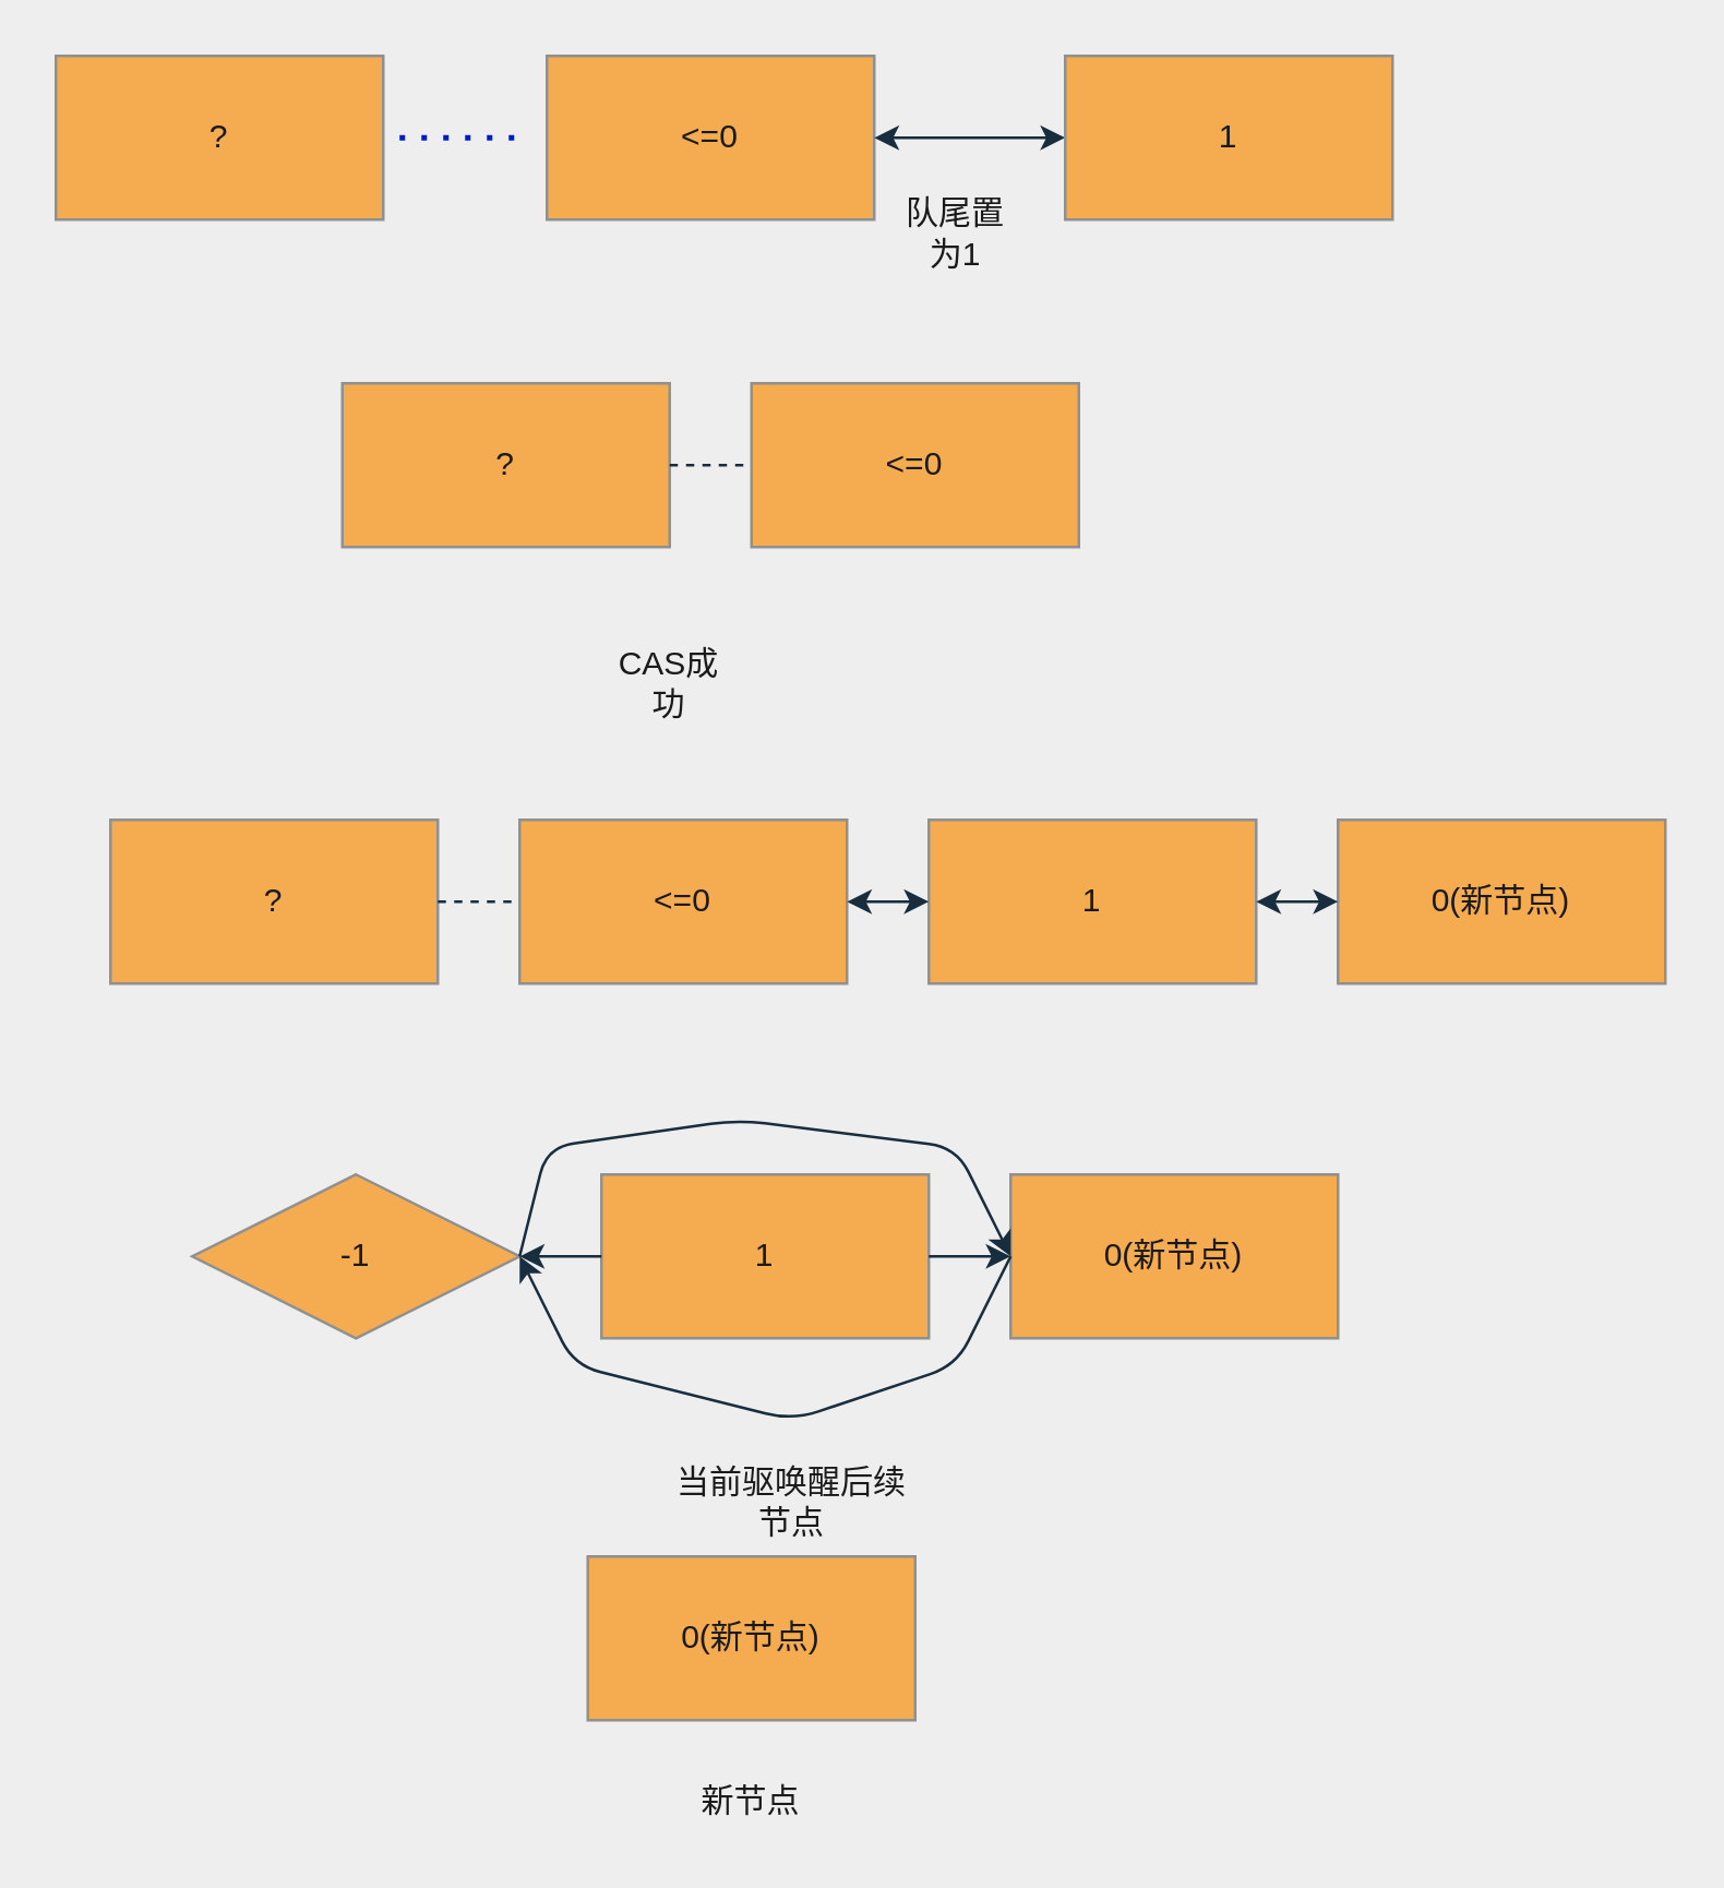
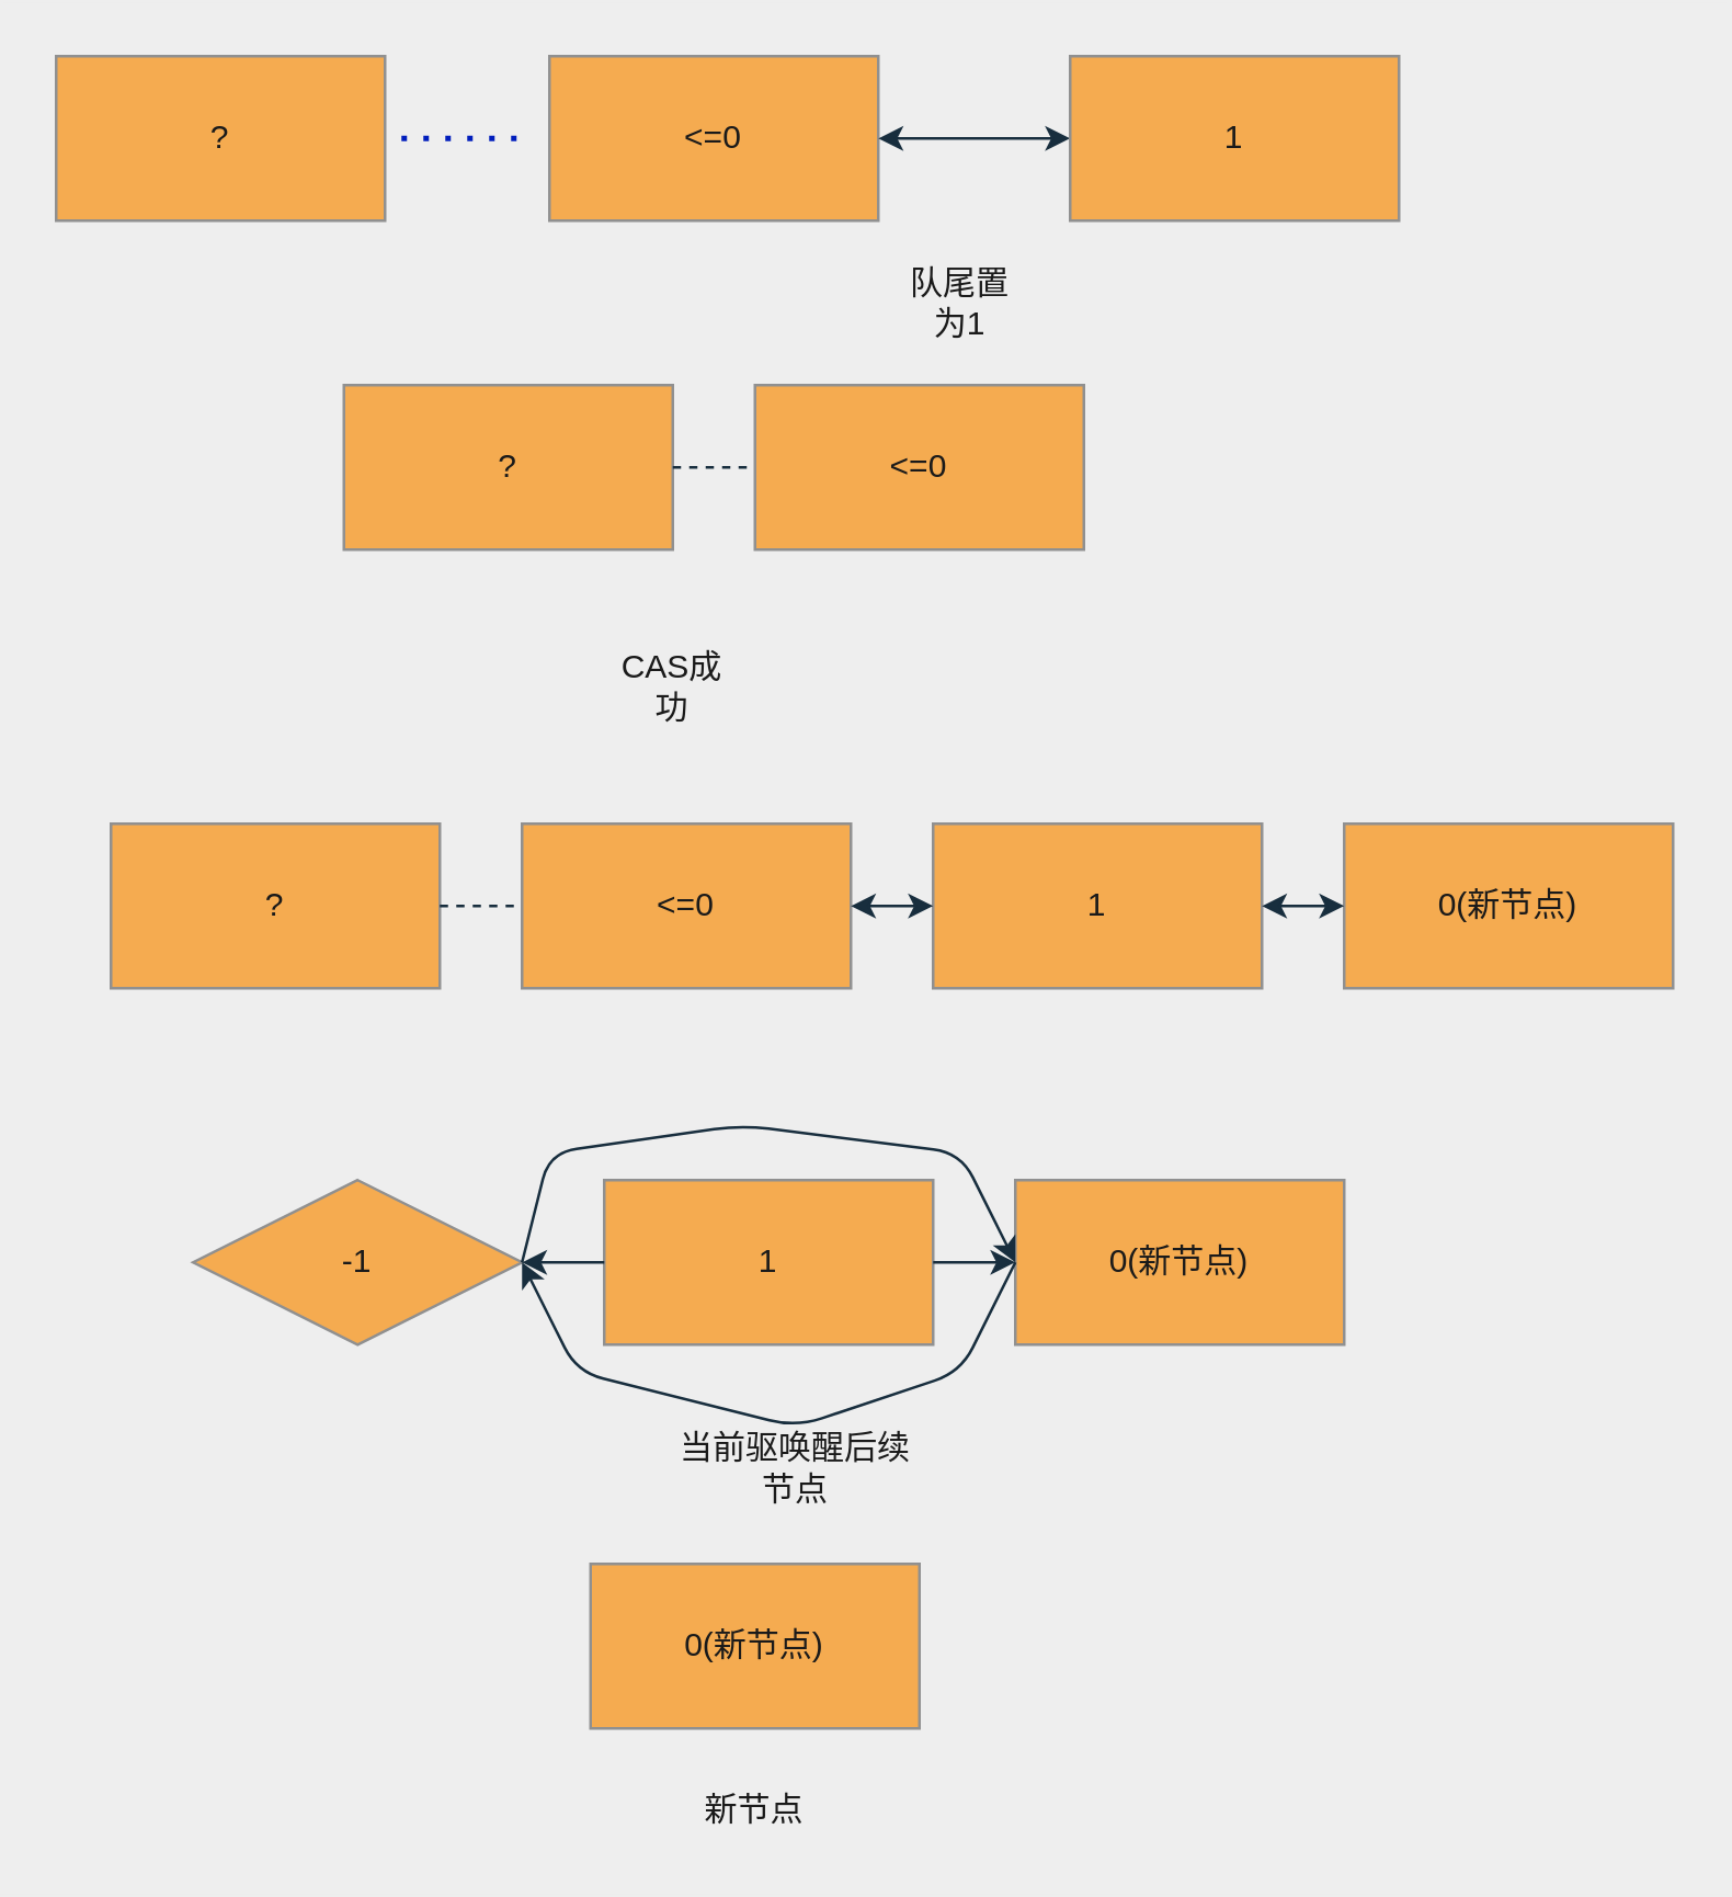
  <mxCell id="0" />
  <mxCell id="1" parent="0" />
  <mxCell id="2" value="&amp;lt;=0" style="rounded=0;whiteSpace=wrap;html=1;sketch=0;strokeColor=#909090;fillColor=#F5AB50;fontColor=#1A1A1A;" vertex="1" parent="1"><mxGeometry x="200" y="20" width="120" height="60" as="geometry" /></mxCell>
  <mxCell id="3" value="0(新节点)" style="rounded=0;whiteSpace=wrap;html=1;sketch=0;strokeColor=#909090;fillColor=#F5AB50;fontColor=#1A1A1A;" vertex="1" parent="1"><mxGeometry x="490" y="300" width="120" height="60" as="geometry" /></mxCell>
  <mxCell id="4" value="" style="endArrow=classic;startArrow=classic;html=1;strokeColor=#182E3E;fontColor=#1A1A1A;exitX=1;exitY=0.5;exitDx=0;exitDy=0;" edge="1" parent="1" source="2"><mxGeometry width="50" height="50" relative="1" as="geometry"><mxPoint x="340" y="100" as="sourcePoint" /><mxPoint x="390" y="50" as="targetPoint" /></mxGeometry></mxCell>
- <mxCell id="5" value="队尾置为1" style="text;html=1;strokeColor=none;fillColor=none;align=center;verticalAlign=middle;whiteSpace=wrap;rounded=0;sketch=0;fontColor=#1A1A1A;" vertex="1" parent="1"><mxGeometry x="330" y="75" width="40" height="20" as="geometry" /></mxCell>
+ <mxCell id="5" value="队尾置为1" style="text;html=1;strokeColor=none;fillColor=none;align=center;verticalAlign=middle;whiteSpace=wrap;rounded=0;sketch=0;fontColor=#1A1A1A;" vertex="1" parent="1"><mxGeometry x="330" y="100" width="40" height="20" as="geometry" /></mxCell>
  <mxCell id="6" value="&amp;lt;=0" style="rounded=0;whiteSpace=wrap;html=1;sketch=0;strokeColor=#909090;fillColor=#F5AB50;fontColor=#1A1A1A;" vertex="1" parent="1"><mxGeometry x="275" y="140" width="120" height="60" as="geometry" /></mxCell>
  <mxCell id="7" value="CAS成功" style="text;html=1;strokeColor=none;fillColor=none;align=center;verticalAlign=middle;whiteSpace=wrap;rounded=0;sketch=0;fontColor=#1A1A1A;" vertex="1" parent="1"><mxGeometry x="225" y="240" width="40" height="20" as="geometry" /></mxCell>
  <mxCell id="8" value="" style="endArrow=none;dashed=1;html=1;dashPattern=1 3;strokeWidth=2;fontColor=#1A1A1A;fillColor=#0050ef;strokeColor=#001DBC;" edge="1" parent="1"><mxGeometry width="50" height="50" relative="1" as="geometry"><mxPoint x="130" y="50" as="sourcePoint" /><mxPoint x="190" y="50" as="targetPoint" /></mxGeometry></mxCell>
  <mxCell id="9" value="?" style="rounded=0;whiteSpace=wrap;html=1;sketch=0;strokeColor=#909090;fillColor=#F5AB50;fontColor=#1A1A1A;" vertex="1" parent="1"><mxGeometry x="20" y="20" width="120" height="60" as="geometry" /></mxCell>
  <mxCell id="10" value="?" style="rounded=0;whiteSpace=wrap;html=1;sketch=0;strokeColor=#909090;fillColor=#F5AB50;fontColor=#1A1A1A;" vertex="1" parent="1"><mxGeometry x="125" y="140" width="120" height="60" as="geometry" /></mxCell>
  <mxCell id="11" value="" style="endArrow=none;dashed=1;html=1;strokeColor=#182E3E;fontColor=#1A1A1A;exitX=1;exitY=0.5;exitDx=0;exitDy=0;" edge="1" parent="1" source="10" target="6"><mxGeometry width="50" height="50" relative="1" as="geometry"><mxPoint x="225" y="340" as="sourcePoint" /><mxPoint x="275" y="290" as="targetPoint" /></mxGeometry></mxCell>
  <mxCell id="12" value="?" style="rounded=0;whiteSpace=wrap;html=1;sketch=0;strokeColor=#909090;fillColor=#F5AB50;fontColor=#1A1A1A;" vertex="1" parent="1"><mxGeometry x="40" y="300" width="120" height="60" as="geometry" /></mxCell>
  <mxCell id="13" value="" style="endArrow=none;dashed=1;html=1;strokeColor=#182E3E;fontColor=#1A1A1A;exitX=1;exitY=0.5;exitDx=0;exitDy=0;" edge="1" parent="1" source="12"><mxGeometry width="50" height="50" relative="1" as="geometry"><mxPoint x="230" y="370" as="sourcePoint" /><mxPoint x="190" y="330" as="targetPoint" /></mxGeometry></mxCell>
  <mxCell id="14" value="&amp;lt;=0" style="rounded=0;whiteSpace=wrap;html=1;sketch=0;strokeColor=#909090;fillColor=#F5AB50;fontColor=#1A1A1A;" vertex="1" parent="1"><mxGeometry x="190" y="300" width="120" height="60" as="geometry" /></mxCell>
  <mxCell id="15" value="1" style="rounded=0;whiteSpace=wrap;html=1;sketch=0;strokeColor=#909090;fillColor=#F5AB50;fontColor=#1A1A1A;" vertex="1" parent="1"><mxGeometry x="340" y="300" width="120" height="60" as="geometry" /></mxCell>
  <mxCell id="16" value="" style="endArrow=classic;startArrow=classic;html=1;strokeColor=#182E3E;fontColor=#1A1A1A;exitX=1;exitY=0.5;exitDx=0;exitDy=0;entryX=0;entryY=0.5;entryDx=0;entryDy=0;" edge="1" parent="1" source="14" target="15"><mxGeometry width="50" height="50" relative="1" as="geometry"><mxPoint x="130" y="270" as="sourcePoint" /><mxPoint x="180" y="220" as="targetPoint" /></mxGeometry></mxCell>
  <mxCell id="17" value="1" style="rounded=0;whiteSpace=wrap;html=1;sketch=0;strokeColor=#909090;fillColor=#F5AB50;fontColor=#1A1A1A;" vertex="1" parent="1"><mxGeometry x="390" y="20" width="120" height="60" as="geometry" /></mxCell>
  <mxCell id="18" value="" style="endArrow=classic;startArrow=classic;html=1;strokeColor=#182E3E;fontColor=#1A1A1A;exitX=1;exitY=0.5;exitDx=0;exitDy=0;entryX=0;entryY=0.5;entryDx=0;entryDy=0;" edge="1" parent="1" source="15" target="3"><mxGeometry width="50" height="50" relative="1" as="geometry"><mxPoint x="490" y="470" as="sourcePoint" /><mxPoint x="540" y="420" as="targetPoint" /></mxGeometry></mxCell>
  <mxCell id="19" value="0(新节点)" style="rounded=0;whiteSpace=wrap;html=1;sketch=0;strokeColor=#909090;fillColor=#F5AB50;fontColor=#1A1A1A;" vertex="1" parent="1"><mxGeometry x="370" y="430" width="120" height="60" as="geometry" /></mxCell>
  <mxCell id="20" value="-1" style="rhombus;whiteSpace=wrap;html=1;sketch=0;strokeColor=#909090;fillColor=#F5AB50;fontColor=#1A1A1A;" vertex="1" parent="1"><mxGeometry x="70" y="430" width="120" height="60" as="geometry" /></mxCell>
  <mxCell id="21" value="1" style="rounded=0;whiteSpace=wrap;html=1;sketch=0;strokeColor=#909090;fillColor=#F5AB50;fontColor=#1A1A1A;" vertex="1" parent="1"><mxGeometry x="220" y="430" width="120" height="60" as="geometry" /></mxCell>
  <mxCell id="22" value="" style="endArrow=classic;html=1;strokeColor=#182E3E;fontColor=#1A1A1A;exitX=1;exitY=0.5;exitDx=0;exitDy=0;entryX=0;entryY=0.5;entryDx=0;entryDy=0;" edge="1" parent="1" source="20" target="19"><mxGeometry width="50" height="50" relative="1" as="geometry"><mxPoint x="330" y="220" as="sourcePoint" /><mxPoint x="380" y="170" as="targetPoint" /><Array as="points"><mxPoint x="200" y="420" /><mxPoint x="270" y="410" /><mxPoint x="350" y="420" /></Array></mxGeometry></mxCell>
  <mxCell id="23" value="" style="endArrow=classic;html=1;strokeColor=#182E3E;fontColor=#1A1A1A;exitX=0;exitY=0.5;exitDx=0;exitDy=0;entryX=1;entryY=0.5;entryDx=0;entryDy=0;" edge="1" parent="1" source="21" target="20"><mxGeometry width="50" height="50" relative="1" as="geometry"><mxPoint x="330" y="220" as="sourcePoint" /><mxPoint x="380" y="170" as="targetPoint" /></mxGeometry></mxCell>
  <mxCell id="24" value="" style="endArrow=classic;html=1;strokeColor=#182E3E;fontColor=#1A1A1A;exitX=1;exitY=0.5;exitDx=0;exitDy=0;entryX=0;entryY=0.5;entryDx=0;entryDy=0;" edge="1" parent="1" source="21" target="19"><mxGeometry width="50" height="50" relative="1" as="geometry"><mxPoint x="330" y="220" as="sourcePoint" /><mxPoint x="380" y="170" as="targetPoint" /></mxGeometry></mxCell>
  <mxCell id="25" value="" style="endArrow=classic;html=1;strokeColor=#182E3E;fontColor=#1A1A1A;exitX=0;exitY=0.5;exitDx=0;exitDy=0;entryX=1;entryY=0.5;entryDx=0;entryDy=0;" edge="1" parent="1" source="19" target="20"><mxGeometry width="50" height="50" relative="1" as="geometry"><mxPoint x="330" y="220" as="sourcePoint" /><mxPoint x="380" y="170" as="targetPoint" /><Array as="points"><mxPoint x="350" y="500" /><mxPoint x="290" y="520" /><mxPoint x="210" y="500" /></Array></mxGeometry></mxCell>
- <mxCell id="26" value="当前驱唤醒后续节点" style="text;html=1;strokeColor=none;fillColor=none;align=center;verticalAlign=middle;whiteSpace=wrap;rounded=0;sketch=0;fontColor=#1A1A1A;" vertex="1" parent="1"><mxGeometry x="245" y="540" width="90" height="20" as="geometry" /></mxCell>
+ <mxCell id="26" value="当前驱唤醒后续节点" style="text;html=1;strokeColor=none;fillColor=none;align=center;verticalAlign=middle;whiteSpace=wrap;rounded=0;sketch=0;fontColor=#1A1A1A;" vertex="1" parent="1"><mxGeometry x="245" y="525" width="90" height="20" as="geometry" /></mxCell>
  <mxCell id="27" value="0(新节点)" style="rounded=0;whiteSpace=wrap;html=1;sketch=0;strokeColor=#909090;fillColor=#F5AB50;fontColor=#1A1A1A;" vertex="1" parent="1"><mxGeometry x="215" y="570" width="120" height="60" as="geometry" /></mxCell>
  <mxCell id="28" value="新节点" style="text;html=1;strokeColor=none;fillColor=none;align=center;verticalAlign=middle;whiteSpace=wrap;rounded=0;sketch=0;fontColor=#1A1A1A;" vertex="1" parent="1"><mxGeometry x="255" y="650" width="40" height="20" as="geometry" /></mxCell>
